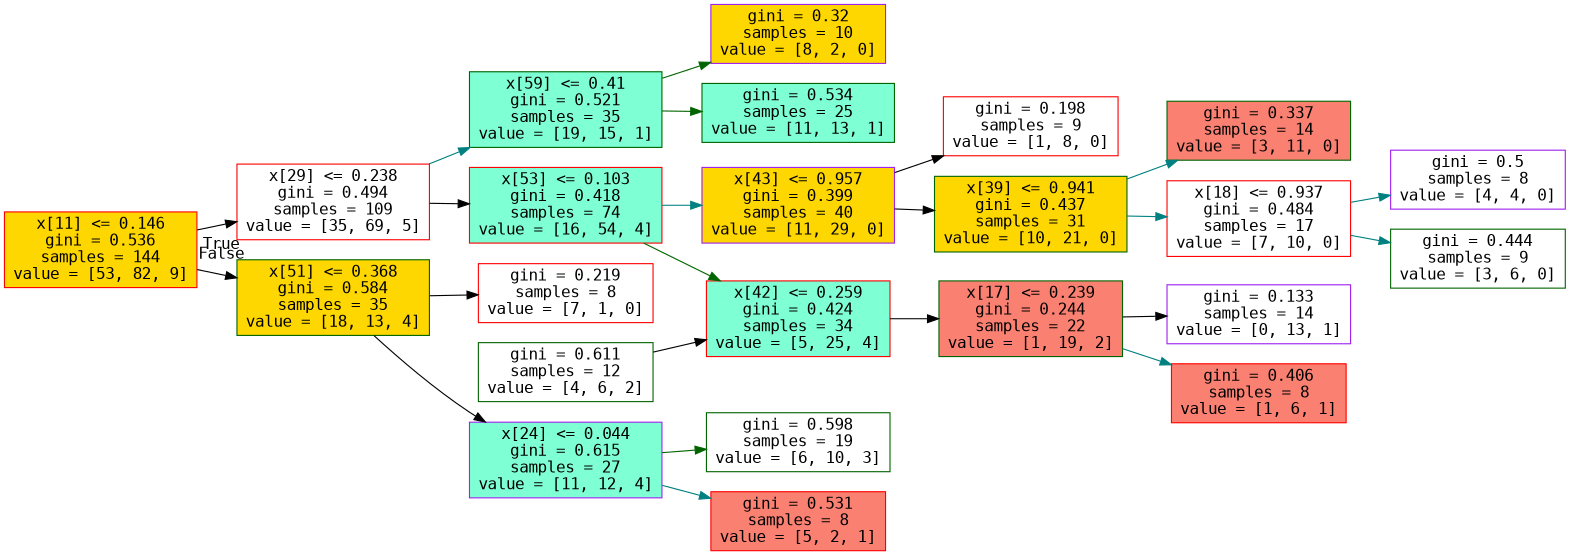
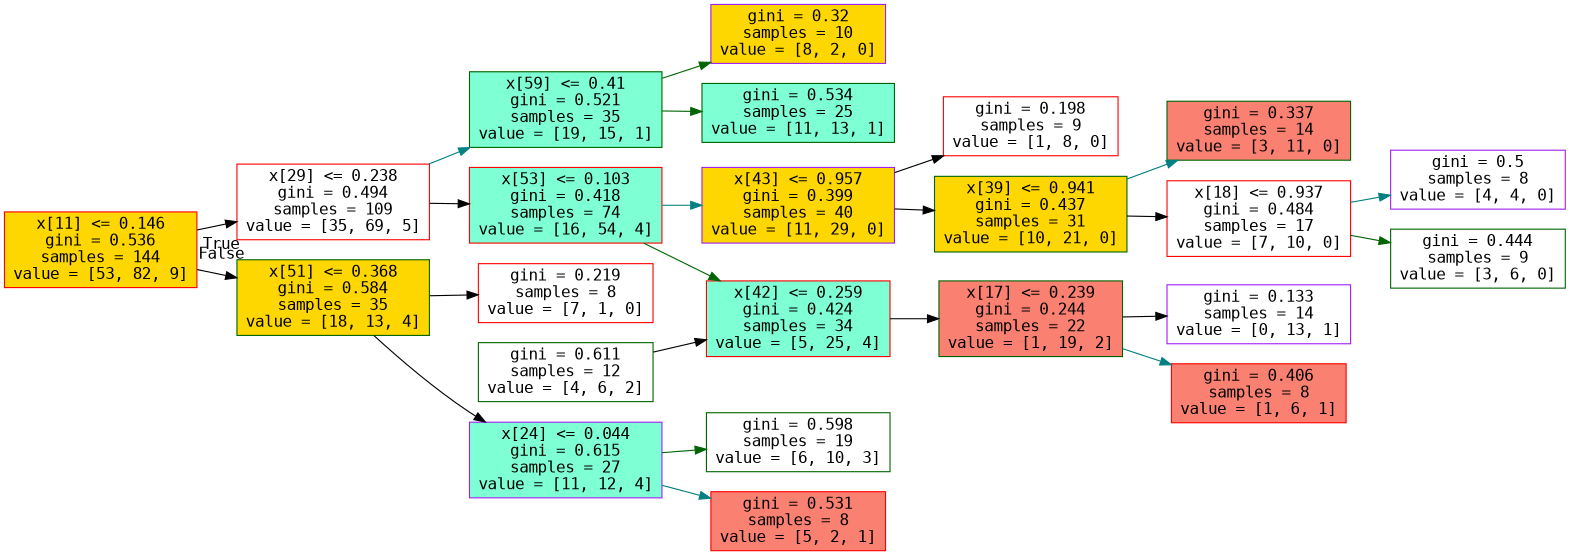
  digraph {
    fontname="DejaVu Sans Mono"
    rankdir=LR
    node [color=red fillcolor=white fontname="DejaVu Sans Mono" shape=box style=filled]
    edge [color=black fontname="DejaVu Sans Mono"]
    n1 [fillcolor=gold label="x[11] <= 0.146\ngini = 0.536\nsamples = 144\nvalue = [53, 82, 9]"]
    n2 [label="x[29] <= 0.238\ngini = 0.494\nsamples = 109\nvalue = [35, 69, 5]"]
    n3 [color=darkgreen fillcolor=gold label="x[51] <= 0.368\ngini = 0.584\nsamples = 35\nvalue = [18, 13, 4]"]
    n4 [color=darkgreen fillcolor=aquamarine label="x[59] <= 0.41\ngini = 0.521\nsamples = 35\nvalue = [19, 15, 1]"]
    n5 [fillcolor=aquamarine label="x[53] <= 0.103\ngini = 0.418\nsamples = 74\nvalue = [16, 54, 4]"]
    n6 [color=purple fillcolor=aquamarine label="x[24] <= 0.044\ngini = 0.615\nsamples = 27\nvalue = [11, 12, 4]"]
    n7 [label="gini = 0.219\nsamples = 8\nvalue = [7, 1, 0]"]
    n8 [color=darkgreen fillcolor=aquamarine label="gini = 0.534\nsamples = 25\nvalue = [11, 13, 1]"]
    n9 [color=purple fillcolor=gold label="gini = 0.32\nsamples = 10\nvalue = [8, 2, 0]"]
    n10 [color=purple fillcolor=gold label="x[43] <= 0.957\ngini = 0.399\nsamples = 40\nvalue = [11, 29, 0]"]
    n11 [fillcolor=aquamarine label="x[42] <= 0.259\ngini = 0.424\nsamples = 34\nvalue = [5, 25, 4]"]
    n12 [color=darkgreen fillcolor=gold label="x[39] <= 0.941\ngini = 0.437\nsamples = 31\nvalue = [10, 21, 0]"]
    n13 [label="gini = 0.198\nsamples = 9\nvalue = [1, 8, 0]"]
    n14 [color=darkgreen fillcolor=salmon label="x[17] <= 0.239\ngini = 0.244\nsamples = 22\nvalue = [1, 19, 2]"]
    n15 [color=darkgreen fillcolor=salmon label="gini = 0.337\nsamples = 14\nvalue = [3, 11, 0]"]
    n16 [label="x[18] <= 0.937\ngini = 0.484\nsamples = 17\nvalue = [7, 10, 0]"]
    n17 [color=purple label="gini = 0.5\nsamples = 8\nvalue = [4, 4, 0]"]
    n18 [color=darkgreen label="gini = 0.444\nsamples = 9\nvalue = [3, 6, 0]"]
    n19 [color=darkgreen label="gini = 0.611\nsamples = 12\nvalue = [4, 6, 2]"]
    n20 [color=purple label="gini = 0.133\nsamples = 14\nvalue = [0, 13, 1]"]
    n21 [fillcolor=salmon label="gini = 0.406\nsamples = 8\nvalue = [1, 6, 1]"]
    n22 [color=darkgreen label="gini = 0.598\nsamples = 19\nvalue = [6, 10, 3]"]
    n23 [fillcolor=salmon label="gini = 0.531\nsamples = 8\nvalue = [5, 2, 1]"]
    n1 -> n2 [headlabel=True labelangle=45 labeldistance=2.5]
    n1 -> n3 [headlabel=False labelangle=-45 labeldistance=2.5]
    n2 -> n4 [color=teal]
    n2 -> n5
    n3 -> n6
    n3 -> n7
    n4 -> n8 [color=darkgreen]
    n4 -> n9 [color=darkgreen]
    n5 -> n10 [color=teal]
    n5 -> n11 [color=darkgreen]
    n6 -> n22 [color=darkgreen]
    n6 -> n23 [color=teal]
    n10 -> n12
    n10 -> n13
    n11 -> n14
    n12 -> n15 [color=teal]
-   n12 -> n16 [color=teal]
+   n12 -> n16
    n14 -> n20
    n14 -> n21 [color=teal]
    n16 -> n17 [color=teal]
-   n16 -> n18 [color=teal]
+   n16 -> n18 [color=darkgreen]
    n19 -> n11
  }
